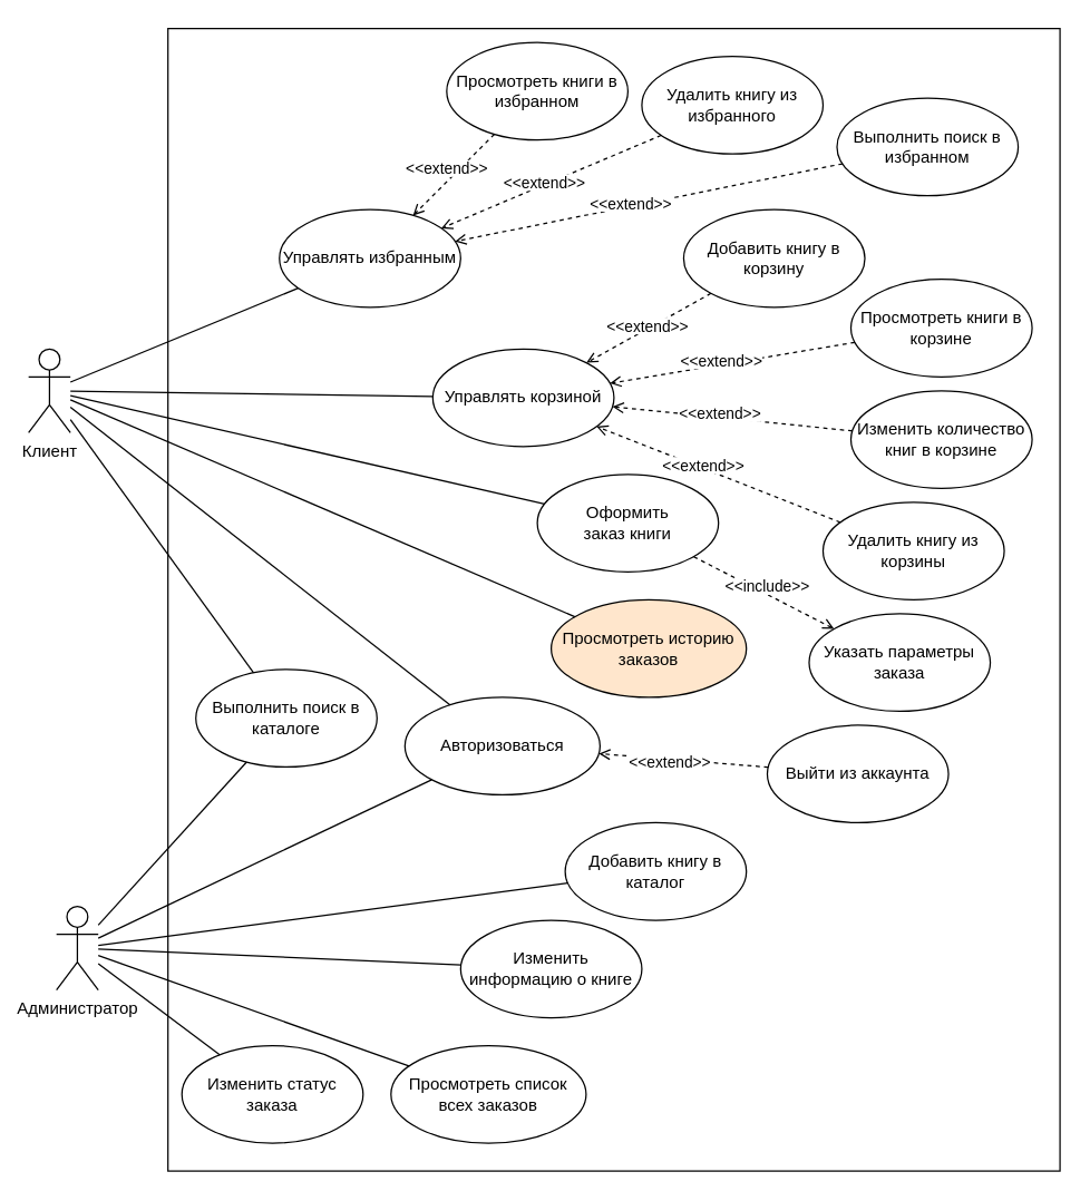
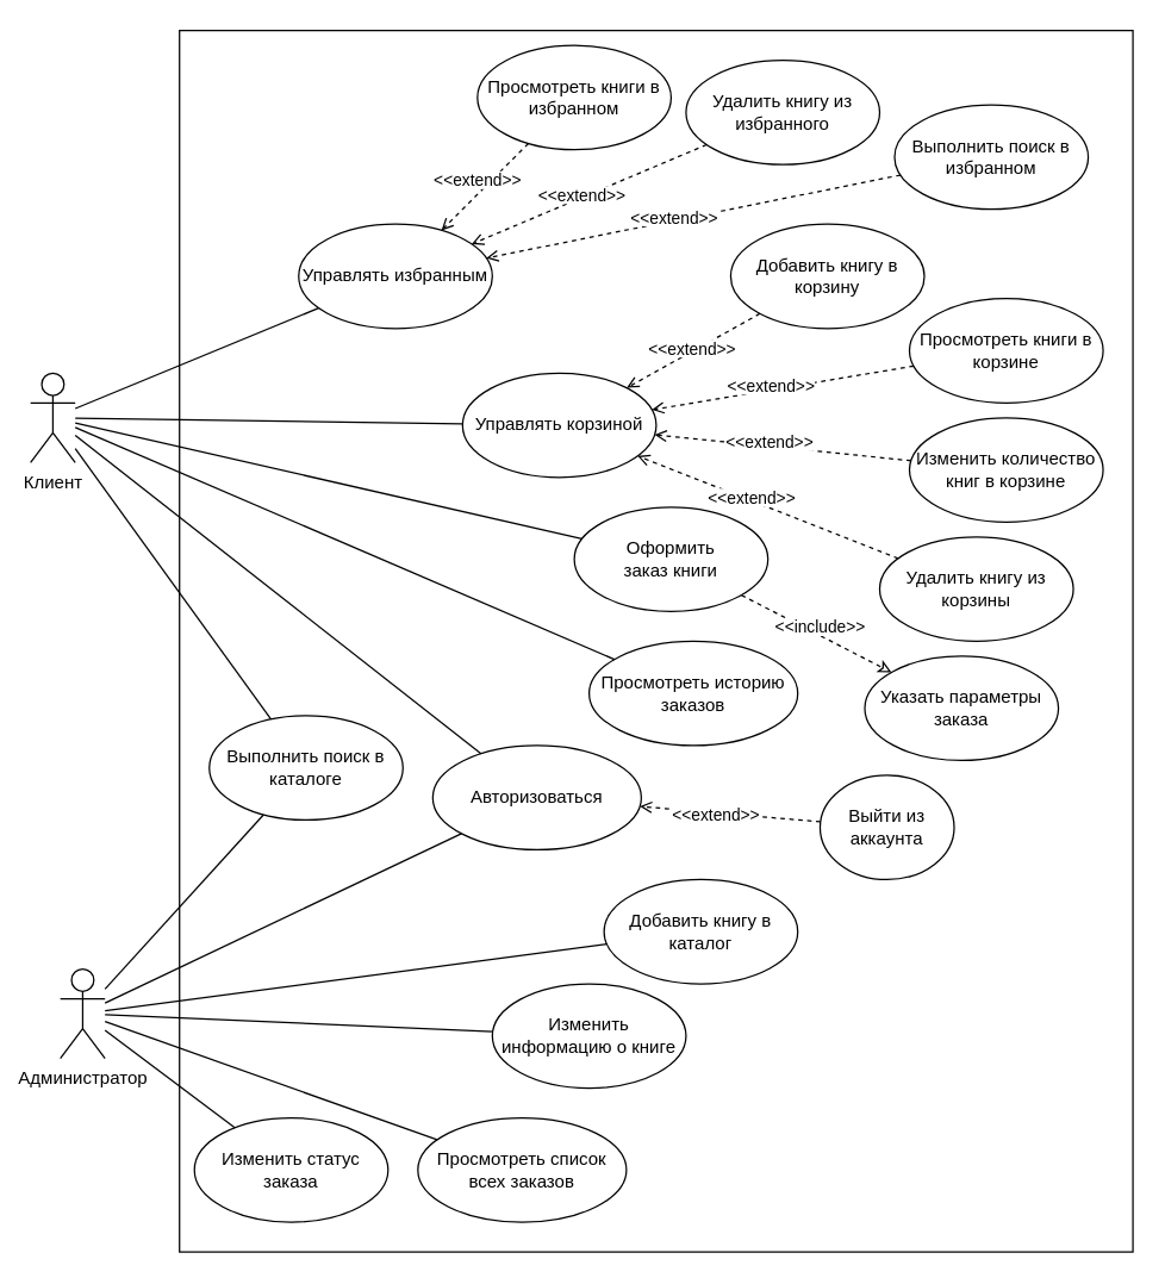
  <mxCell id="0" />
  <mxCell id="1" parent="0" />
  <mxCell id="2" value="" style="rounded=0;whiteSpace=wrap;html=1;" parent="1" vertex="1"><mxGeometry x="120" y="20" width="640" height="820" as="geometry" /></mxCell>
  <mxCell id="3" value="&lt;div&gt;Клиент&lt;/div&gt;" style="shape=umlActor;verticalLabelPosition=bottom;verticalAlign=top;html=1;" parent="1" vertex="1"><mxGeometry x="20" y="250" width="30" height="60" as="geometry" /></mxCell>
  <mxCell id="4" value="&lt;div&gt;Администратор&lt;/div&gt;" style="shape=umlActor;verticalLabelPosition=bottom;verticalAlign=top;html=1;" parent="1" vertex="1"><mxGeometry x="40" y="650" width="30" height="60" as="geometry" /></mxCell>
  <mxCell id="5" value="&lt;div&gt;Оформить &lt;br&gt;&lt;/div&gt;&lt;div&gt;заказ книги&lt;/div&gt;" style="ellipse;whiteSpace=wrap;html=1;" parent="1" vertex="1"><mxGeometry x="385" y="340" width="130" height="70" as="geometry" /></mxCell>
  <mxCell id="6" value="Удалить книгу из избранного" style="ellipse;whiteSpace=wrap;html=1;" parent="1" vertex="1"><mxGeometry x="460" y="40" width="130" height="70" as="geometry" /></mxCell>
- <mxCell id="7" value="Просмотреть историю заказов" style="ellipse;whiteSpace=wrap;html=1;fillColor=#ffe6cc;" parent="1" vertex="1"><mxGeometry x="395" y="430" width="140" height="70" as="geometry" /></mxCell>
+ <mxCell id="7" value="Просмотреть историю заказов" style="ellipse;whiteSpace=wrap;html=1;" parent="1" vertex="1"><mxGeometry x="395" y="430" width="140" height="70" as="geometry" /></mxCell>
  <mxCell id="8" value="Просмотреть книги в избранном" style="ellipse;whiteSpace=wrap;html=1;" parent="1" vertex="1"><mxGeometry x="320" y="30" width="130" height="70" as="geometry" /></mxCell>
  <mxCell id="9" value="Добавить книгу в каталог" style="ellipse;whiteSpace=wrap;html=1;" parent="1" vertex="1"><mxGeometry x="405" y="590" width="130" height="70" as="geometry" /></mxCell>
  <mxCell id="10" value="Изменить статус заказа" style="ellipse;whiteSpace=wrap;html=1;" parent="1" vertex="1"><mxGeometry x="130" y="750" width="130" height="70" as="geometry" /></mxCell>
  <mxCell id="11" value="&lt;div&gt;Изменить&lt;/div&gt;&lt;div&gt;информацию о книге&lt;/div&gt;" style="ellipse;whiteSpace=wrap;html=1;" parent="1" vertex="1"><mxGeometry x="330" y="660" width="130" height="70" as="geometry" /></mxCell>
  <mxCell id="12" value="&lt;div&gt;Выполнить поиск в каталоге&lt;/div&gt;" style="ellipse;whiteSpace=wrap;html=1;" parent="1" vertex="1"><mxGeometry x="140" y="480" width="130" height="70" as="geometry" /></mxCell>
  <mxCell id="13" value="Авторизоваться" style="ellipse;whiteSpace=wrap;html=1;" parent="1" vertex="1"><mxGeometry x="290" y="500" width="140" height="70" as="geometry" /></mxCell>
  <mxCell id="14" value="" style="endArrow=none;endFill=0;endSize=12;html=1;rounded=0;" parent="1" source="3" target="5" edge="1"><mxGeometry width="160" relative="1" as="geometry"><mxPoint x="-1001" y="500" as="sourcePoint" /><mxPoint x="-1018" y="410" as="targetPoint" /></mxGeometry></mxCell>
  <mxCell id="15" value="" style="endArrow=none;endFill=0;endSize=12;html=1;rounded=0;" parent="1" source="3" target="7" edge="1"><mxGeometry width="160" relative="1" as="geometry"><mxPoint x="-980" y="509" as="sourcePoint" /><mxPoint x="-908" y="408" as="targetPoint" /></mxGeometry></mxCell>
  <mxCell id="16" value="" style="endArrow=none;endFill=0;endSize=12;html=1;rounded=0;" parent="1" source="3" target="12" edge="1"><mxGeometry width="160" relative="1" as="geometry"><mxPoint x="-980" y="522" as="sourcePoint" /><mxPoint x="-780" y="410" as="targetPoint" /></mxGeometry></mxCell>
  <mxCell id="17" value="" style="endArrow=none;endFill=0;endSize=12;html=1;rounded=0;" parent="1" source="3" target="13" edge="1"><mxGeometry width="160" relative="1" as="geometry"><mxPoint x="-980" y="527" as="sourcePoint" /><mxPoint x="-691" y="467" as="targetPoint" /></mxGeometry></mxCell>
  <mxCell id="18" value="" style="endArrow=none;endFill=0;endSize=12;html=1;rounded=0;" parent="1" source="4" target="9" edge="1"><mxGeometry width="160" relative="1" as="geometry"><mxPoint x="-419" y="450" as="sourcePoint" /><mxPoint x="-130" y="390" as="targetPoint" /></mxGeometry></mxCell>
  <mxCell id="19" value="" style="endArrow=none;endFill=0;endSize=12;html=1;rounded=0;" parent="1" source="4" target="10" edge="1"><mxGeometry width="160" relative="1" as="geometry"><mxPoint x="-280" y="511" as="sourcePoint" /><mxPoint x="-442" y="411" as="targetPoint" /></mxGeometry></mxCell>
  <mxCell id="20" value="" style="endArrow=none;endFill=0;endSize=12;html=1;rounded=0;" parent="1" source="4" target="11" edge="1"><mxGeometry width="160" relative="1" as="geometry"><mxPoint x="-279" y="490" as="sourcePoint" /><mxPoint x="-319" y="409" as="targetPoint" /></mxGeometry></mxCell>
  <mxCell id="21" value="" style="endArrow=none;endFill=0;endSize=12;html=1;rounded=0;" parent="1" source="4" target="12" edge="1"><mxGeometry width="160" relative="1" as="geometry"><mxPoint x="-350" y="497" as="sourcePoint" /><mxPoint x="-450" y="414" as="targetPoint" /></mxGeometry></mxCell>
  <mxCell id="22" value="" style="endArrow=none;endFill=0;endSize=12;html=1;rounded=0;" parent="1" source="4" target="13" edge="1"><mxGeometry width="160" relative="1" as="geometry"><mxPoint x="-350" y="507" as="sourcePoint" /><mxPoint x="-569" y="466" as="targetPoint" /></mxGeometry></mxCell>
  <mxCell id="23" value="Добавить книгу в корзину" style="ellipse;whiteSpace=wrap;html=1;" parent="1" vertex="1"><mxGeometry x="490" y="150" width="130" height="70" as="geometry" /></mxCell>
  <mxCell id="24" value="Удалить книгу из корзины" style="ellipse;whiteSpace=wrap;html=1;" parent="1" vertex="1"><mxGeometry x="590" y="360" width="130" height="70" as="geometry" /></mxCell>
  <mxCell id="25" value="Просмотреть книги в корзине" style="ellipse;whiteSpace=wrap;html=1;" parent="1" vertex="1"><mxGeometry x="610" y="200" width="130" height="70" as="geometry" /></mxCell>
  <mxCell id="26" value="Изменить количество книг в корзине" style="ellipse;whiteSpace=wrap;html=1;" parent="1" vertex="1"><mxGeometry x="610" y="280" width="130" height="70" as="geometry" /></mxCell>
  <mxCell id="27" value="Управлять избранным" style="ellipse;whiteSpace=wrap;html=1;" parent="1" vertex="1"><mxGeometry x="200" y="150" width="130" height="70" as="geometry" /></mxCell>
  <mxCell id="28" value="Управлять корзиной" style="ellipse;whiteSpace=wrap;html=1;" parent="1" vertex="1"><mxGeometry x="310" y="250" width="130" height="70" as="geometry" /></mxCell>
  <mxCell id="29" value="" style="endArrow=none;endFill=0;endSize=12;html=1;rounded=0;" parent="1" source="3" target="27" edge="1"><mxGeometry width="160" relative="1" as="geometry"><mxPoint x="80" y="249" as="sourcePoint" /><mxPoint x="720" y="218" as="targetPoint" /></mxGeometry></mxCell>
  <mxCell id="30" value="" style="endArrow=none;endFill=0;endSize=12;html=1;rounded=0;" parent="1" source="3" target="28" edge="1"><mxGeometry width="160" relative="1" as="geometry"><mxPoint x="90" y="291" as="sourcePoint" /><mxPoint x="202" y="221" as="targetPoint" /></mxGeometry></mxCell>
  <mxCell id="31" value="&lt;div&gt;Выполнить поиск в избранном&lt;br&gt;&lt;/div&gt;" style="ellipse;whiteSpace=wrap;html=1;" parent="1" vertex="1"><mxGeometry x="600" y="70" width="130" height="70" as="geometry" /></mxCell>
  <mxCell id="32" value="Указать параметры заказа" style="ellipse;whiteSpace=wrap;html=1;" parent="1" vertex="1"><mxGeometry x="580" y="440" width="130" height="70" as="geometry" /></mxCell>
  <mxCell id="33" value="Просмотреть список всех заказов" style="ellipse;whiteSpace=wrap;html=1;" parent="1" vertex="1"><mxGeometry x="280" y="750" width="140" height="70" as="geometry" /></mxCell>
  <mxCell id="34" value="" style="endArrow=none;endFill=0;endSize=12;html=1;rounded=0;" parent="1" source="4" target="33" edge="1"><mxGeometry width="160" relative="1" as="geometry"><mxPoint x="80" y="687" as="sourcePoint" /><mxPoint x="303" y="646" as="targetPoint" /></mxGeometry></mxCell>
- <mxCell id="35" value="Выйти из аккаунта" style="ellipse;whiteSpace=wrap;html=1;" parent="1" vertex="1"><mxGeometry x="550" y="520" width="130" height="70" as="geometry" /></mxCell>
+ <mxCell id="35" value="Выйти из аккаунта" style="ellipse;whiteSpace=wrap;html=1;" parent="1" vertex="1"><mxGeometry x="550" y="520" width="90" height="70" as="geometry" /></mxCell>
  <mxCell id="36" value="&lt;span style=&quot;background-color: rgb(255, 255, 255);&quot;&gt;&amp;lt;&amp;lt;extend&amp;gt;&amp;gt;&lt;/span&gt;" style="html=1;verticalAlign=bottom;labelBackgroundColor=none;endArrow=open;endFill=0;dashed=1;rounded=0;" edge="1" parent="1" source="8" target="27"><mxGeometry x="0.171" width="160" relative="1" as="geometry"><mxPoint x="250" y="120" as="sourcePoint" /><mxPoint x="264" y="161" as="targetPoint" /><mxPoint as="offset" /></mxGeometry></mxCell>
  <mxCell id="37" value="&lt;span style=&quot;background-color: rgb(255, 255, 255);&quot;&gt;&amp;lt;&amp;lt;extend&amp;gt;&amp;gt;&lt;/span&gt;" style="html=1;verticalAlign=bottom;labelBackgroundColor=none;endArrow=open;endFill=0;dashed=1;rounded=0;" edge="1" parent="1" source="6" target="27"><mxGeometry x="0.099" y="7" width="160" relative="1" as="geometry"><mxPoint x="364" y="106" as="sourcePoint" /><mxPoint x="306" y="164" as="targetPoint" /><mxPoint as="offset" /></mxGeometry></mxCell>
  <mxCell id="38" value="&lt;span style=&quot;background-color: rgb(255, 255, 255);&quot;&gt;&amp;lt;&amp;lt;extend&amp;gt;&amp;gt;&lt;/span&gt;" style="html=1;verticalAlign=bottom;labelBackgroundColor=none;endArrow=open;endFill=0;dashed=1;rounded=0;" edge="1" parent="1" source="31" target="27"><mxGeometry x="0.099" y="7" width="160" relative="1" as="geometry"><mxPoint x="484" y="107" as="sourcePoint" /><mxPoint x="326" y="173" as="targetPoint" /><mxPoint as="offset" /></mxGeometry></mxCell>
  <mxCell id="39" value="&lt;span style=&quot;background-color: rgb(255, 255, 255);&quot;&gt;&amp;lt;&amp;lt;extend&amp;gt;&amp;gt;&lt;/span&gt;" style="html=1;verticalAlign=bottom;labelBackgroundColor=none;endArrow=open;endFill=0;dashed=1;rounded=0;" edge="1" parent="1" source="23" target="28"><mxGeometry x="0.099" y="7" width="160" relative="1" as="geometry"><mxPoint x="494" y="117" as="sourcePoint" /><mxPoint x="336" y="183" as="targetPoint" /><mxPoint as="offset" /></mxGeometry></mxCell>
  <mxCell id="40" value="&lt;span style=&quot;background-color: rgb(255, 255, 255);&quot;&gt;&amp;lt;&amp;lt;extend&amp;gt;&amp;gt;&lt;/span&gt;" style="html=1;verticalAlign=bottom;labelBackgroundColor=none;endArrow=open;endFill=0;dashed=1;rounded=0;" edge="1" parent="1" source="25" target="28"><mxGeometry x="0.099" y="7" width="160" relative="1" as="geometry"><mxPoint x="520" y="220" as="sourcePoint" /><mxPoint x="430" y="270" as="targetPoint" /><mxPoint as="offset" /></mxGeometry></mxCell>
  <mxCell id="41" value="&lt;span style=&quot;background-color: rgb(255, 255, 255);&quot;&gt;&amp;lt;&amp;lt;extend&amp;gt;&amp;gt;&lt;/span&gt;" style="html=1;verticalAlign=bottom;labelBackgroundColor=none;endArrow=open;endFill=0;dashed=1;rounded=0;" edge="1" parent="1" source="26" target="28"><mxGeometry x="0.099" y="7" width="160" relative="1" as="geometry"><mxPoint x="623" y="255" as="sourcePoint" /><mxPoint x="447" y="285" as="targetPoint" /><mxPoint as="offset" /></mxGeometry></mxCell>
  <mxCell id="42" value="&lt;span style=&quot;background-color: rgb(255, 255, 255);&quot;&gt;&amp;lt;&amp;lt;extend&amp;gt;&amp;gt;&lt;/span&gt;" style="html=1;verticalAlign=bottom;labelBackgroundColor=none;endArrow=open;endFill=0;dashed=1;rounded=0;" edge="1" parent="1" source="24" target="28"><mxGeometry x="0.099" y="7" width="160" relative="1" as="geometry"><mxPoint x="633" y="265" as="sourcePoint" /><mxPoint x="457" y="295" as="targetPoint" /><mxPoint as="offset" /></mxGeometry></mxCell>
- <mxCell id="43" value="&lt;span style=&quot;background-color: rgb(255, 255, 255);&quot;&gt;&amp;lt;&amp;lt;include&amp;gt;&amp;gt;&lt;/span&gt;" style="html=1;verticalAlign=bottom;labelBackgroundColor=none;endArrow=open;endFill=0;dashed=1;rounded=0;" edge="1" parent="1" source="5" target="32"><mxGeometry x="0.079" y="-3" width="160" relative="1" as="geometry"><mxPoint x="612" y="384" as="sourcePoint" /><mxPoint x="438" y="316" as="targetPoint" /><mxPoint as="offset" /></mxGeometry></mxCell>
+ <mxCell id="43" value="&lt;span style=&quot;background-color: rgb(255, 255, 255);&quot;&gt;&amp;lt;&amp;lt;include&amp;gt;&amp;gt;&lt;/span&gt;" style="html=1;verticalAlign=bottom;labelBackgroundColor=none;endArrow=classic;endFill=0;dashed=1;rounded=0;" edge="1" parent="1" source="5" target="32"><mxGeometry x="0.079" y="-3" width="160" relative="1" as="geometry"><mxPoint x="612" y="384" as="sourcePoint" /><mxPoint x="438" y="316" as="targetPoint" /><mxPoint as="offset" /></mxGeometry></mxCell>
  <mxCell id="44" value="&lt;span style=&quot;background-color: rgb(255, 255, 255);&quot;&gt;&amp;lt;&amp;lt;extend&amp;gt;&amp;gt;&lt;/span&gt;" style="html=1;verticalAlign=bottom;labelBackgroundColor=none;endArrow=open;endFill=0;dashed=1;rounded=0;" edge="1" parent="1" source="35" target="13"><mxGeometry x="0.149" y="10" width="160" relative="1" as="geometry"><mxPoint x="612" y="384" as="sourcePoint" /><mxPoint x="438" y="316" as="targetPoint" /><mxPoint y="1" as="offset" /></mxGeometry></mxCell>
